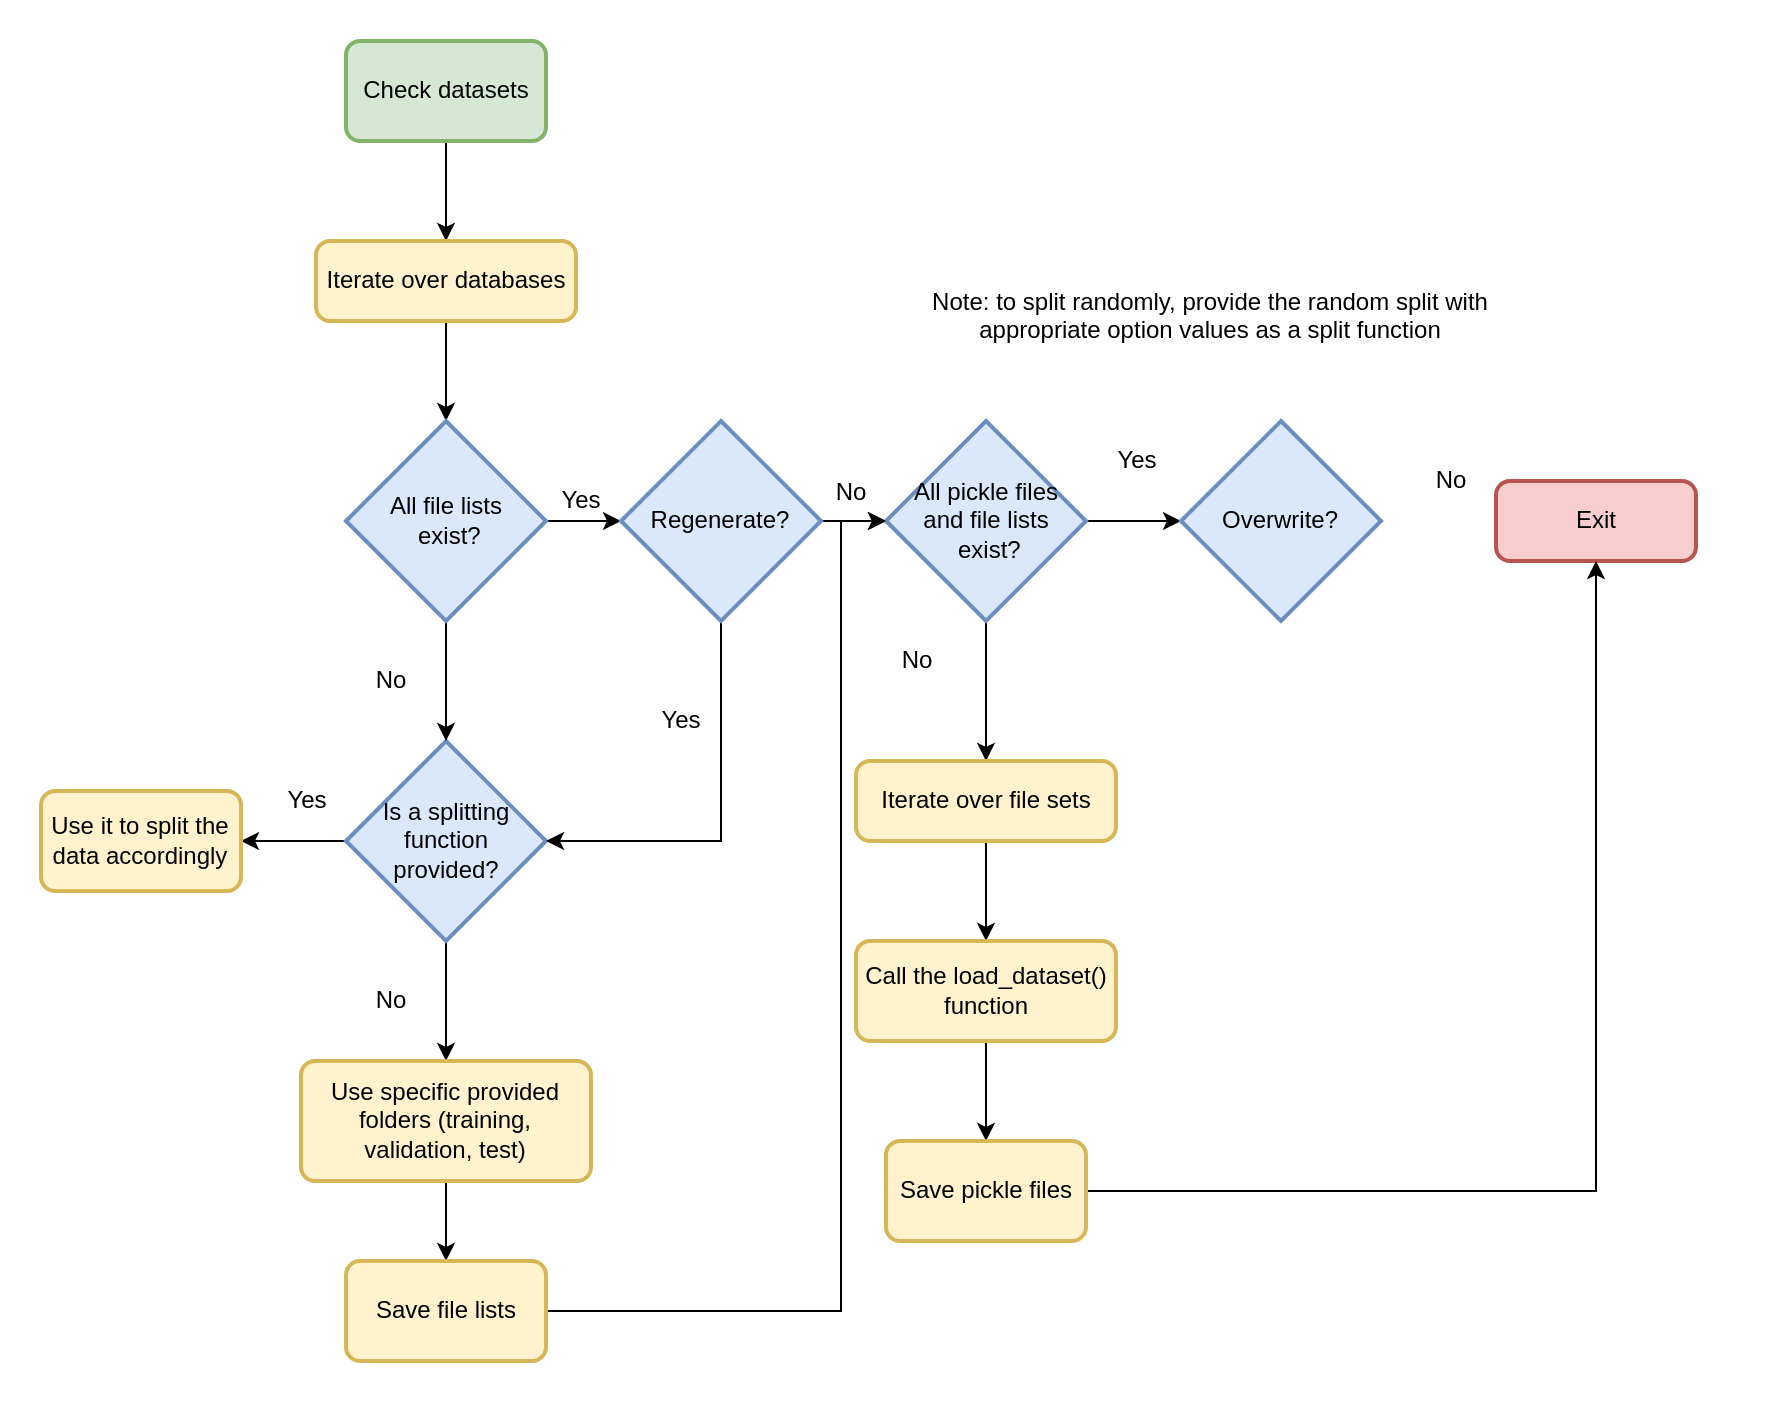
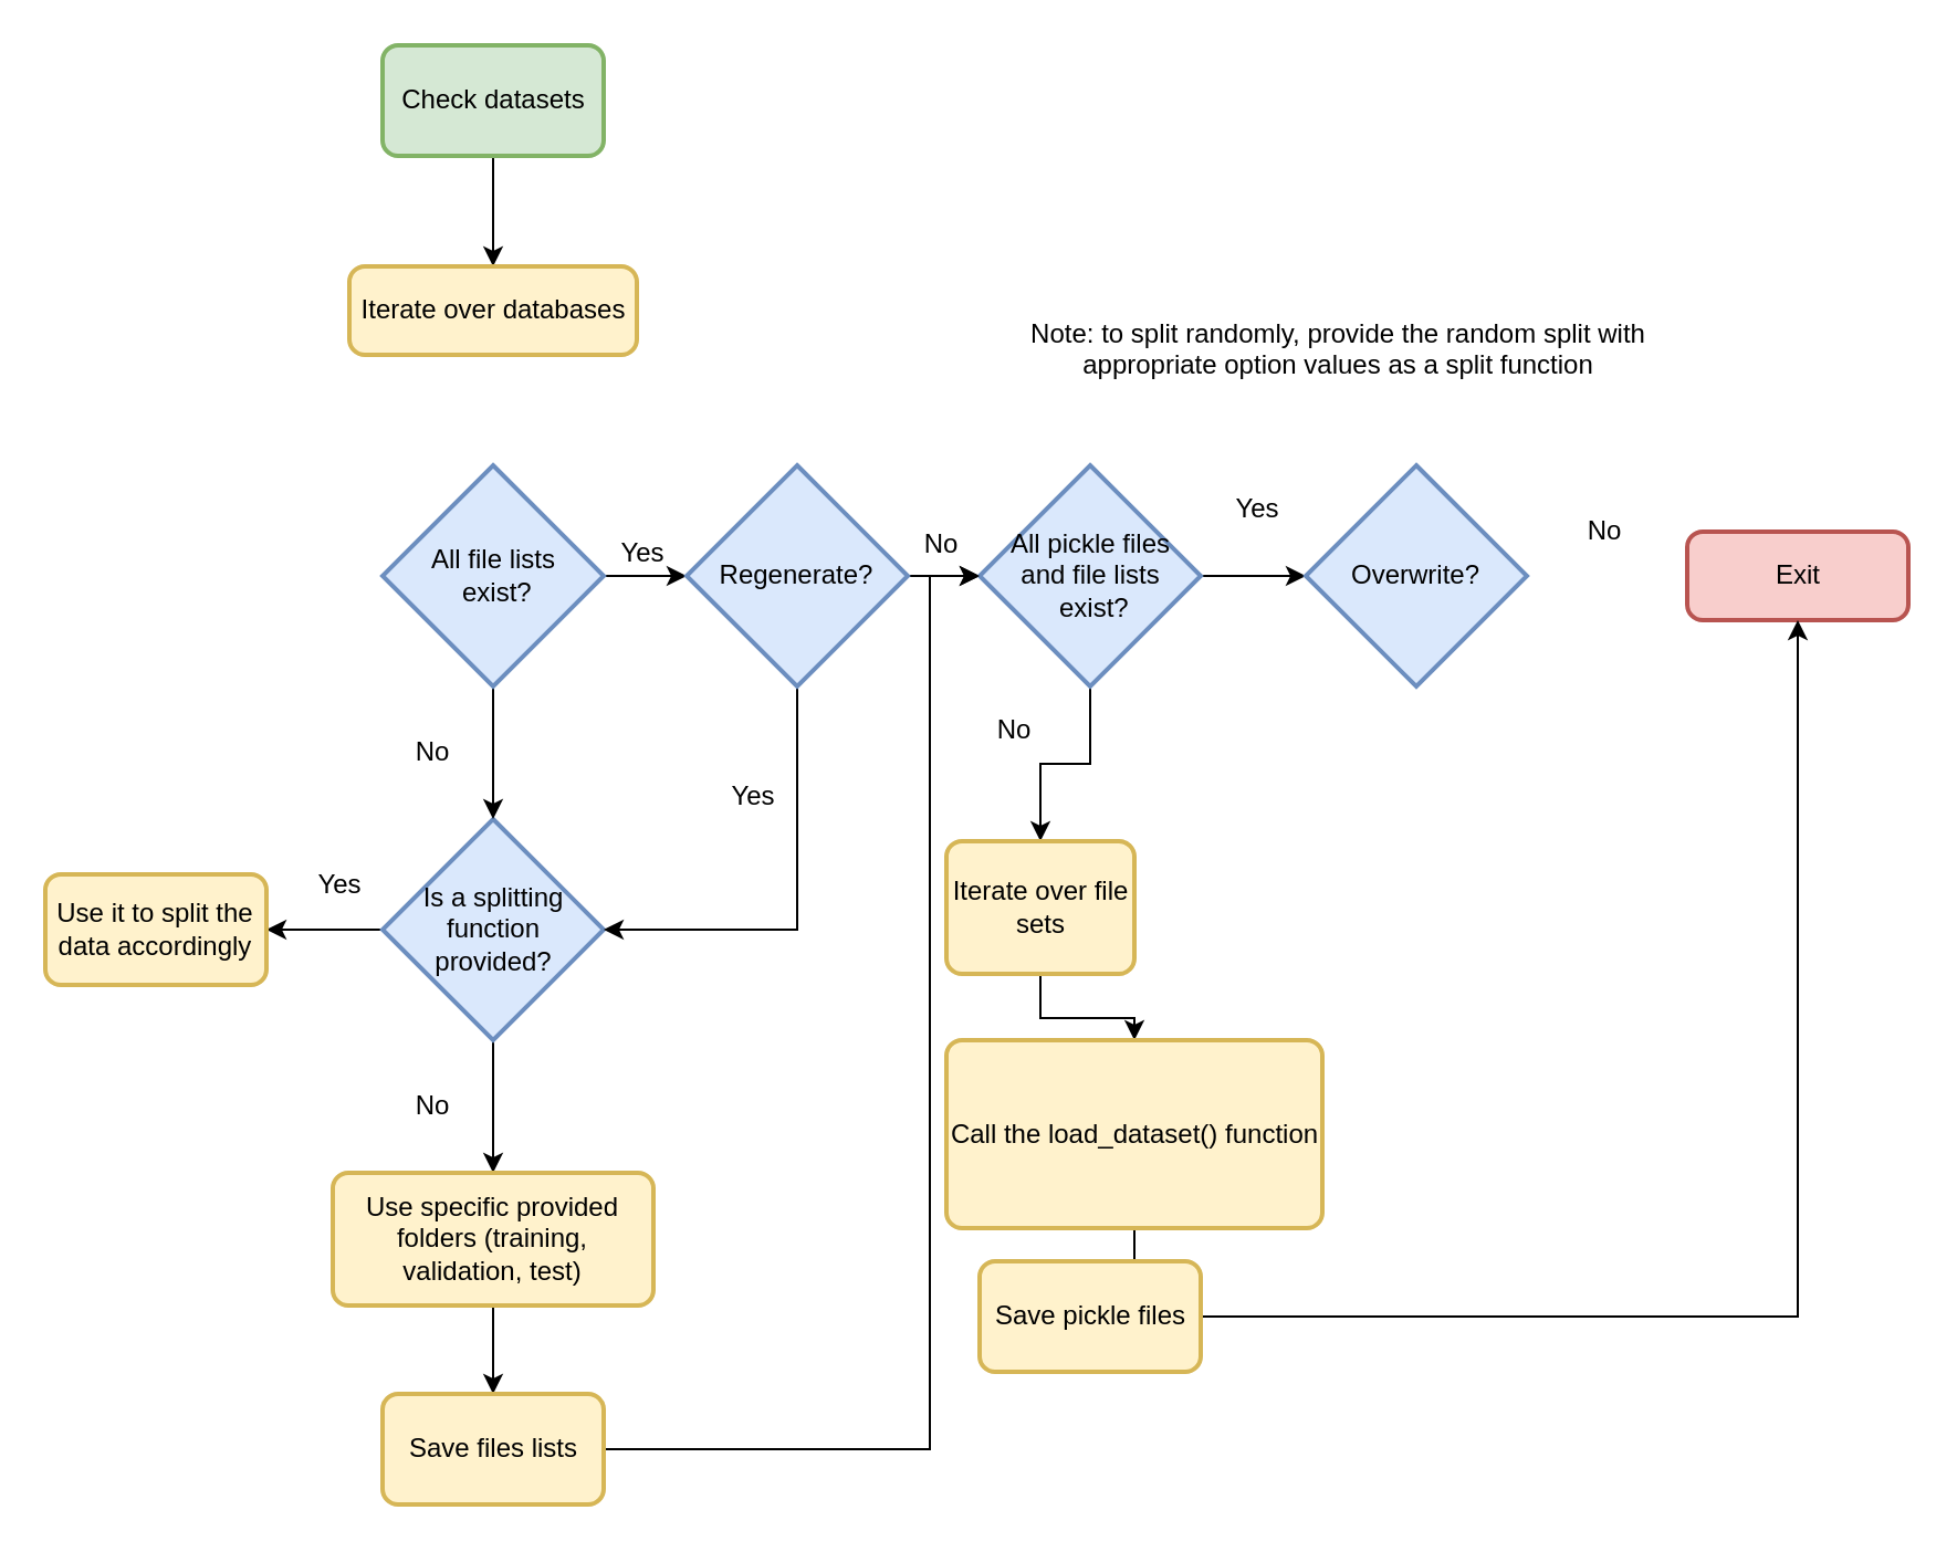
  <mxCell id="0" />
  <mxCell id="1" parent="0" />
  <mxCell id="2" style="edgeStyle=orthogonalEdgeStyle;rounded=0;orthogonalLoop=1;jettySize=auto;html=1;exitX=0.5;exitY=1;exitDx=0;exitDy=0;entryX=0.5;entryY=0;entryDx=0;entryDy=0;" parent="1" source="3" target="5" edge="1"><mxGeometry relative="1" as="geometry" /></mxCell>
  <mxCell id="3" value="Check datasets" style="rounded=1;whiteSpace=wrap;html=1;absoluteArcSize=1;arcSize=14;strokeWidth=2;fillColor=#d5e8d4;strokeColor=#82b366;" parent="1" vertex="1"><mxGeometry x="172.5" y="20" width="100" height="50" as="geometry" /></mxCell>
- <mxCell id="4" style="edgeStyle=orthogonalEdgeStyle;rounded=0;orthogonalLoop=1;jettySize=auto;html=1;entryX=0.5;entryY=0;entryDx=0;entryDy=0;entryPerimeter=0;" parent="1" source="5" target="30" edge="1"><mxGeometry relative="1" as="geometry"><mxPoint x="222.5" y="200" as="targetPoint" /><Array as="points" /></mxGeometry></mxCell>
  <mxCell id="5" value="Iterate over databases" style="rounded=1;whiteSpace=wrap;html=1;absoluteArcSize=1;arcSize=14;strokeWidth=2;fillColor=#fff2cc;strokeColor=#d6b656;" parent="1" vertex="1"><mxGeometry x="157.5" y="120" width="130" height="40" as="geometry" /></mxCell>
  <mxCell id="6" style="edgeStyle=orthogonalEdgeStyle;rounded=0;orthogonalLoop=1;jettySize=auto;html=1;entryX=0;entryY=0.5;entryDx=0;entryDy=0;entryPerimeter=0;exitX=1;exitY=0.5;exitDx=0;exitDy=0;exitPerimeter=0;" parent="1" source="24" target="13" edge="1"><mxGeometry relative="1" as="geometry" /></mxCell>
  <mxCell id="7" style="edgeStyle=orthogonalEdgeStyle;rounded=0;orthogonalLoop=1;jettySize=auto;html=1;entryX=1;entryY=0.5;entryDx=0;entryDy=0;" parent="1" source="9" target="10" edge="1"><mxGeometry relative="1" as="geometry" /></mxCell>
  <mxCell id="8" style="edgeStyle=orthogonalEdgeStyle;rounded=0;orthogonalLoop=1;jettySize=auto;html=1;exitX=0.5;exitY=1;exitDx=0;exitDy=0;exitPerimeter=0;entryX=0.5;entryY=0;entryDx=0;entryDy=0;" parent="1" source="9" target="17" edge="1"><mxGeometry relative="1" as="geometry" /></mxCell>
  <mxCell id="9" value="Is a splitting function provided?" style="strokeWidth=2;html=1;shape=mxgraph.flowchart.decision;whiteSpace=wrap;fillColor=#dae8fc;strokeColor=#6c8ebf;" parent="1" vertex="1"><mxGeometry x="172.5" y="370" width="100" height="100" as="geometry" /></mxCell>
  <mxCell id="10" value="Use it to split the data accordingly" style="rounded=1;whiteSpace=wrap;html=1;absoluteArcSize=1;arcSize=14;strokeWidth=2;fillColor=#fff2cc;strokeColor=#d6b656;" parent="1" vertex="1"><mxGeometry x="20" y="395" width="100" height="50" as="geometry" /></mxCell>
  <mxCell id="11" value="Yes" style="text;html=1;align=center;verticalAlign=middle;resizable=0;points=[];autosize=1;" parent="1" vertex="1"><mxGeometry x="132.5" y="390" width="40" height="20" as="geometry" /></mxCell>
  <mxCell id="12" style="edgeStyle=orthogonalEdgeStyle;rounded=0;orthogonalLoop=1;jettySize=auto;html=1;entryX=1;entryY=0.5;entryDx=0;entryDy=0;entryPerimeter=0;exitX=0.5;exitY=1;exitDx=0;exitDy=0;exitPerimeter=0;" parent="1" source="33" target="9" edge="1"><mxGeometry relative="1" as="geometry"><mxPoint x="532.5" y="570" as="targetPoint" /><Array as="points"><mxPoint x="360" y="420" /></Array></mxGeometry></mxCell>
  <mxCell id="13" value="Overwrite?" style="strokeWidth=2;html=1;shape=mxgraph.flowchart.decision;whiteSpace=wrap;fillColor=#dae8fc;strokeColor=#6c8ebf;" parent="1" vertex="1"><mxGeometry x="590" y="210" width="100" height="100" as="geometry" /></mxCell>
  <mxCell id="14" value="Yes" style="text;html=1;align=center;verticalAlign=middle;resizable=0;points=[];autosize=1;" parent="1" vertex="1"><mxGeometry x="320" y="350" width="40" height="20" as="geometry" /></mxCell>
  <mxCell id="15" value="Yes" style="text;html=1;align=center;verticalAlign=middle;resizable=0;points=[];autosize=1;" parent="1" vertex="1"><mxGeometry x="547.5" y="220" width="40" height="20" as="geometry" /></mxCell>
  <mxCell id="16" style="edgeStyle=orthogonalEdgeStyle;rounded=0;orthogonalLoop=1;jettySize=auto;html=1;entryX=0.5;entryY=0;entryDx=0;entryDy=0;" parent="1" source="17" target="22" edge="1"><mxGeometry relative="1" as="geometry" /></mxCell>
  <mxCell id="17" value="Use specific provided folders (training, validation, test)" style="rounded=1;whiteSpace=wrap;html=1;absoluteArcSize=1;arcSize=14;strokeWidth=2;fillColor=#fff2cc;strokeColor=#d6b656;" parent="1" vertex="1"><mxGeometry x="150" y="530" width="145" height="60" as="geometry" /></mxCell>
  <mxCell id="18" value="No" style="text;html=1;align=center;verticalAlign=middle;resizable=0;points=[];autosize=1;" parent="1" vertex="1"><mxGeometry x="180" y="490" width="30" height="20" as="geometry" /></mxCell>
  <mxCell id="19" style="edgeStyle=orthogonalEdgeStyle;rounded=0;orthogonalLoop=1;jettySize=auto;html=1;exitX=0.5;exitY=1;exitDx=0;exitDy=0;" parent="1" source="17" target="17" edge="1"><mxGeometry relative="1" as="geometry" /></mxCell>
  <mxCell id="20" value="Note: to split randomly, provide the random split with appropriate option values as a split function&lt;br&gt;&amp;nbsp;" style="text;html=1;strokeColor=none;fillColor=none;align=center;verticalAlign=middle;whiteSpace=wrap;rounded=0;" parent="1" vertex="1"><mxGeometry x="460" y="140" width="290" height="50" as="geometry" /></mxCell>
  <mxCell id="21" style="edgeStyle=orthogonalEdgeStyle;rounded=0;orthogonalLoop=1;jettySize=auto;html=1;entryX=0;entryY=0.5;entryDx=0;entryDy=0;entryPerimeter=0;" parent="1" source="22" target="24" edge="1"><mxGeometry relative="1" as="geometry"><Array as="points"><mxPoint x="420" y="655" /><mxPoint x="420" y="260" /></Array></mxGeometry></mxCell>
- <mxCell id="22" value="Save file lists" style="rounded=1;whiteSpace=wrap;html=1;absoluteArcSize=1;arcSize=14;strokeWidth=2;fillColor=#fff2cc;strokeColor=#d6b656;" parent="1" vertex="1"><mxGeometry x="172.5" y="630" width="100" height="50" as="geometry" /></mxCell>
+ <mxCell id="22" value="Save files lists" style="rounded=1;whiteSpace=wrap;html=1;absoluteArcSize=1;arcSize=14;strokeWidth=2;fillColor=#fff2cc;strokeColor=#d6b656;" parent="1" vertex="1"><mxGeometry x="172.5" y="630" width="100" height="50" as="geometry" /></mxCell>
  <mxCell id="23" style="edgeStyle=orthogonalEdgeStyle;rounded=0;orthogonalLoop=1;jettySize=auto;html=1;" parent="1" source="24" target="37" edge="1"><mxGeometry relative="1" as="geometry" /></mxCell>
  <mxCell id="24" value="All pickle files&lt;br&gt;and file lists&lt;br&gt;&amp;nbsp;exist?" style="strokeWidth=2;html=1;shape=mxgraph.flowchart.decision;whiteSpace=wrap;fillColor=#dae8fc;strokeColor=#6c8ebf;" parent="1" vertex="1"><mxGeometry x="442.5" y="210" width="100" height="100" as="geometry" /></mxCell>
  <mxCell id="25" value="No" style="text;html=1;align=center;verticalAlign=middle;resizable=0;points=[];autosize=1;" parent="1" vertex="1"><mxGeometry x="442.5" y="320" width="30" height="20" as="geometry" /></mxCell>
- <mxCell id="26" value="Exit" style="rounded=1;whiteSpace=wrap;html=1;absoluteArcSize=1;arcSize=14;strokeWidth=2;fillColor=#f8cecc;strokeColor=#b85450;" parent="1" vertex="1"><mxGeometry x="747.5" y="240" width="100" height="40" as="geometry" /></mxCell>
+ <mxCell id="26" value="Exit" style="rounded=1;whiteSpace=wrap;html=1;absoluteArcSize=1;arcSize=14;strokeWidth=2;fillColor=#f8cecc;strokeColor=#b85450;" parent="1" vertex="1"><mxGeometry x="762.5" y="240" width="100" height="40" as="geometry" /></mxCell>
  <mxCell id="27" value="No" style="text;html=1;align=center;verticalAlign=middle;resizable=0;points=[];autosize=1;" parent="1" vertex="1"><mxGeometry x="710" y="230" width="30" height="20" as="geometry" /></mxCell>
  <mxCell id="28" style="edgeStyle=orthogonalEdgeStyle;rounded=0;orthogonalLoop=1;jettySize=auto;html=1;entryX=0.5;entryY=0;entryDx=0;entryDy=0;entryPerimeter=0;" parent="1" source="30" target="9" edge="1"><mxGeometry relative="1" as="geometry" /></mxCell>
  <mxCell id="29" style="edgeStyle=orthogonalEdgeStyle;rounded=0;orthogonalLoop=1;jettySize=auto;html=1;exitX=1;exitY=0.5;exitDx=0;exitDy=0;exitPerimeter=0;entryX=0;entryY=0.5;entryDx=0;entryDy=0;entryPerimeter=0;" parent="1" source="30" target="33" edge="1"><mxGeometry relative="1" as="geometry" /></mxCell>
  <mxCell id="30" value="All file lists&lt;br&gt;&amp;nbsp;exist?" style="strokeWidth=2;html=1;shape=mxgraph.flowchart.decision;whiteSpace=wrap;fillColor=#dae8fc;strokeColor=#6c8ebf;" parent="1" vertex="1"><mxGeometry x="172.5" y="210" width="100" height="100" as="geometry" /></mxCell>
  <mxCell id="31" value="No" style="text;html=1;align=center;verticalAlign=middle;resizable=0;points=[];autosize=1;" parent="1" vertex="1"><mxGeometry x="180" y="330" width="30" height="20" as="geometry" /></mxCell>
  <mxCell id="32" style="edgeStyle=orthogonalEdgeStyle;rounded=0;orthogonalLoop=1;jettySize=auto;html=1;exitX=1;exitY=0.5;exitDx=0;exitDy=0;exitPerimeter=0;entryX=0;entryY=0.5;entryDx=0;entryDy=0;entryPerimeter=0;" parent="1" source="33" target="24" edge="1"><mxGeometry relative="1" as="geometry" /></mxCell>
  <mxCell id="33" value="Regenerate?" style="strokeWidth=2;html=1;shape=mxgraph.flowchart.decision;whiteSpace=wrap;fillColor=#dae8fc;strokeColor=#6c8ebf;" parent="1" vertex="1"><mxGeometry x="310" y="210" width="100" height="100" as="geometry" /></mxCell>
  <mxCell id="34" value="Yes" style="text;html=1;align=center;verticalAlign=middle;resizable=0;points=[];autosize=1;" parent="1" vertex="1"><mxGeometry x="270" y="240" width="40" height="20" as="geometry" /></mxCell>
  <mxCell id="35" value="No" style="text;html=1;align=center;verticalAlign=middle;resizable=0;points=[];autosize=1;" parent="1" vertex="1"><mxGeometry x="410" y="236" width="30" height="20" as="geometry" /></mxCell>
  <mxCell id="36" style="edgeStyle=orthogonalEdgeStyle;rounded=0;orthogonalLoop=1;jettySize=auto;html=1;entryX=0.5;entryY=0;entryDx=0;entryDy=0;" parent="1" source="37" target="39" edge="1"><mxGeometry relative="1" as="geometry" /></mxCell>
- <mxCell id="37" value="Iterate over file sets" style="rounded=1;whiteSpace=wrap;html=1;absoluteArcSize=1;arcSize=14;strokeWidth=2;fillColor=#fff2cc;strokeColor=#d6b656;" parent="1" vertex="1"><mxGeometry x="427.5" y="380" width="130" height="40" as="geometry" /></mxCell>
+ <mxCell id="37" value="Iterate over file sets" style="rounded=1;whiteSpace=wrap;html=1;absoluteArcSize=1;arcSize=14;strokeWidth=2;fillColor=#fff2cc;strokeColor=#d6b656;" parent="1" vertex="1"><mxGeometry x="427.5" y="380" width="85" height="60" as="geometry" /></mxCell>
  <mxCell id="38" style="edgeStyle=orthogonalEdgeStyle;rounded=0;orthogonalLoop=1;jettySize=auto;html=1;" parent="1" source="39" target="41" edge="1"><mxGeometry relative="1" as="geometry" /></mxCell>
- <mxCell id="39" value="Call the load_dataset() function" style="rounded=1;whiteSpace=wrap;html=1;absoluteArcSize=1;arcSize=14;strokeWidth=2;fillColor=#fff2cc;strokeColor=#d6b656;" parent="1" vertex="1"><mxGeometry x="427.5" y="470" width="130" height="50" as="geometry" /></mxCell>
+ <mxCell id="39" value="Call the load_dataset() function" style="rounded=1;whiteSpace=wrap;html=1;absoluteArcSize=1;arcSize=14;strokeWidth=2;fillColor=#fff2cc;strokeColor=#d6b656;" parent="1" vertex="1"><mxGeometry x="427.5" y="470" width="170" height="85" as="geometry" /></mxCell>
  <mxCell id="40" style="edgeStyle=orthogonalEdgeStyle;rounded=0;orthogonalLoop=1;jettySize=auto;html=1;entryX=0.5;entryY=1;entryDx=0;entryDy=0;" parent="1" source="41" target="26" edge="1"><mxGeometry relative="1" as="geometry" /></mxCell>
  <mxCell id="41" value="Save pickle files" style="rounded=1;whiteSpace=wrap;html=1;absoluteArcSize=1;arcSize=14;strokeWidth=2;fillColor=#fff2cc;strokeColor=#d6b656;" parent="1" vertex="1"><mxGeometry x="442.5" y="570" width="100" height="50" as="geometry" /></mxCell>
